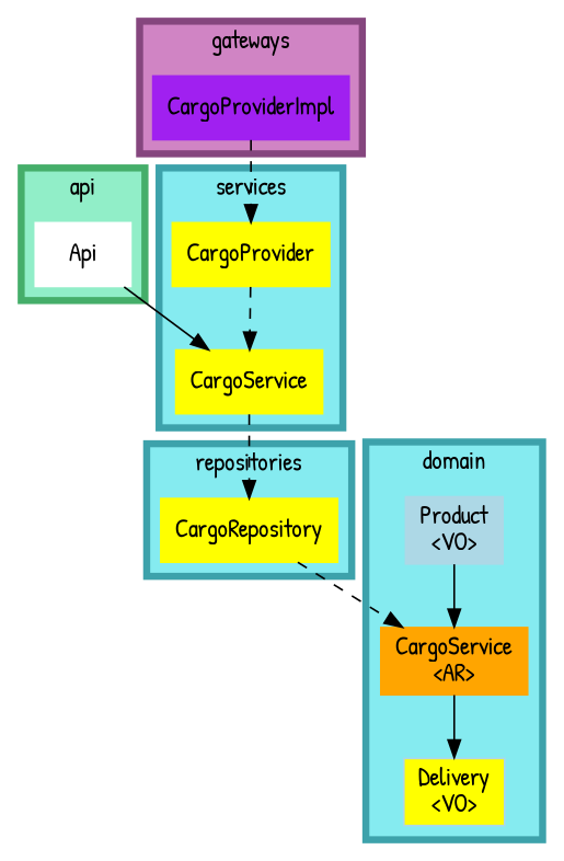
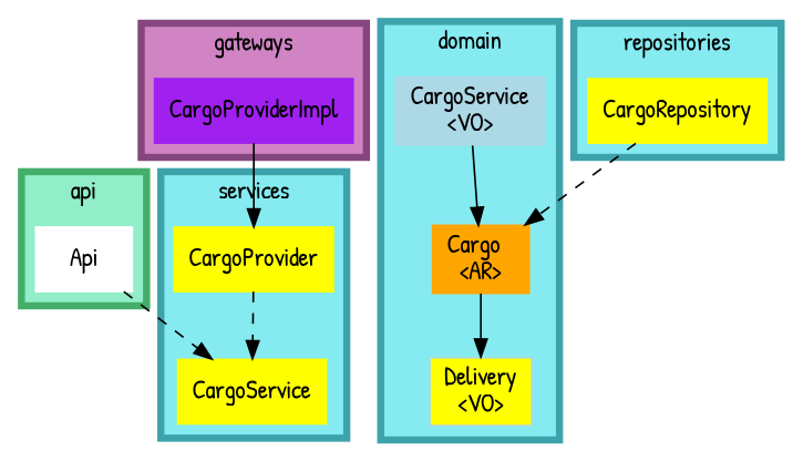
  digraph {
    fontname="Patrick Hand"
    node [color=yellow fontname="Patrick Hand" shape=box style=filled]
    edge [fontname="Patrick Hand" style=dashed]
    Api [color=white]
    n2 [label=CargoService]
    n3 [label=CargoProvider]
    n4 [color=purple label=CargoProviderImpl]
-   n5 [color=orange label="CargoService\l<AR>"]
+   n5 [color=orange label="Cargo\l<AR>"]
    n6 [color=lightblue fillcolor=yellow label="Delivery\l<VO>"]
-   n7 [color=lightblue label="Product\l<VO>"]
+   n7 [color=lightblue label="CargoService\l<VO>"]
    n8 [label=CargoRepository]
    subgraph cluster_1 {
      color="#45AE6A"
      fillcolor="#91EEC8"
      label=api
      penwidth=4
      style=filled
      Api
    }
    subgraph cluster_2 {
      color="#3DA2AB"
      fillcolor="#85EBF0"
      label=services
      penwidth=4
      style=filled
      n2
      n3
    }
    subgraph cluster_3 {
      color="#85467E"
      fillcolor="#D084C4"
      label=gateways
      penwidth=4
      style=filled
      n4
    }
    subgraph cluster_4 {
      color="#3DA2AB"
      fillcolor="#85EBF0"
      label=domain
      penwidth=4
      style=filled
      n5
      n6
      n7
    }
    subgraph cluster_5 {
      color="#3DA2AB"
      fillcolor="#85EBF0"
      label=repositories
      penwidth=4
      style=filled
      n8
    }
-   Api -> n2 [style=solid]
-   n2 -> n8
+   Api -> n2
    n3 -> n2
-   n4 -> n3
+   n4 -> n3 [style=""]
    n5 -> n6 [style=""]
    n7 -> n5 [style=""]
    n8 -> n5
  }
